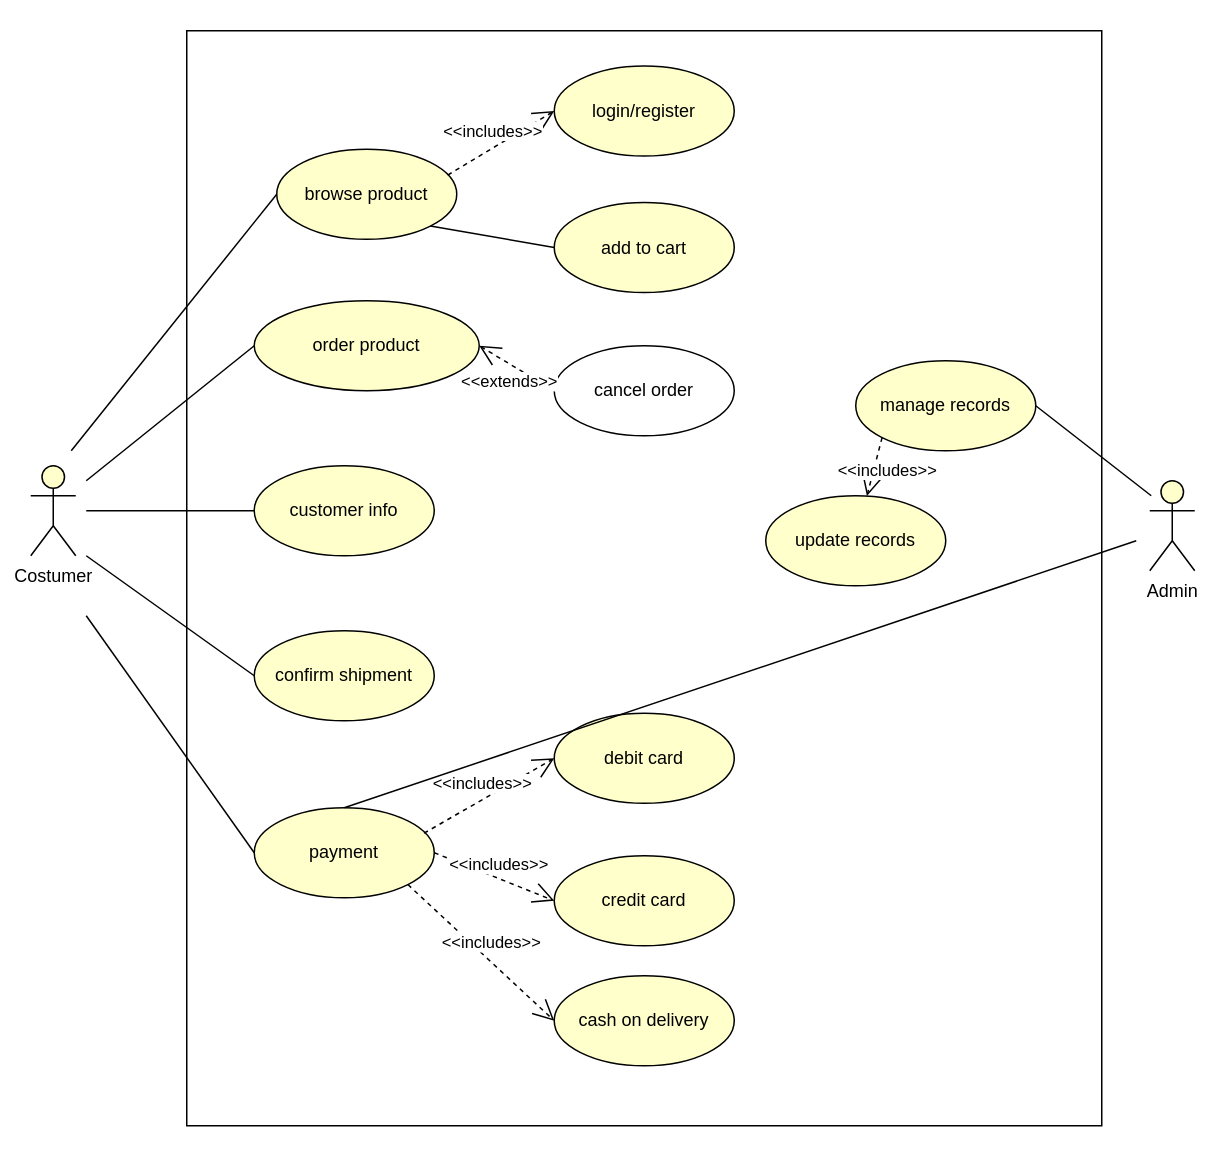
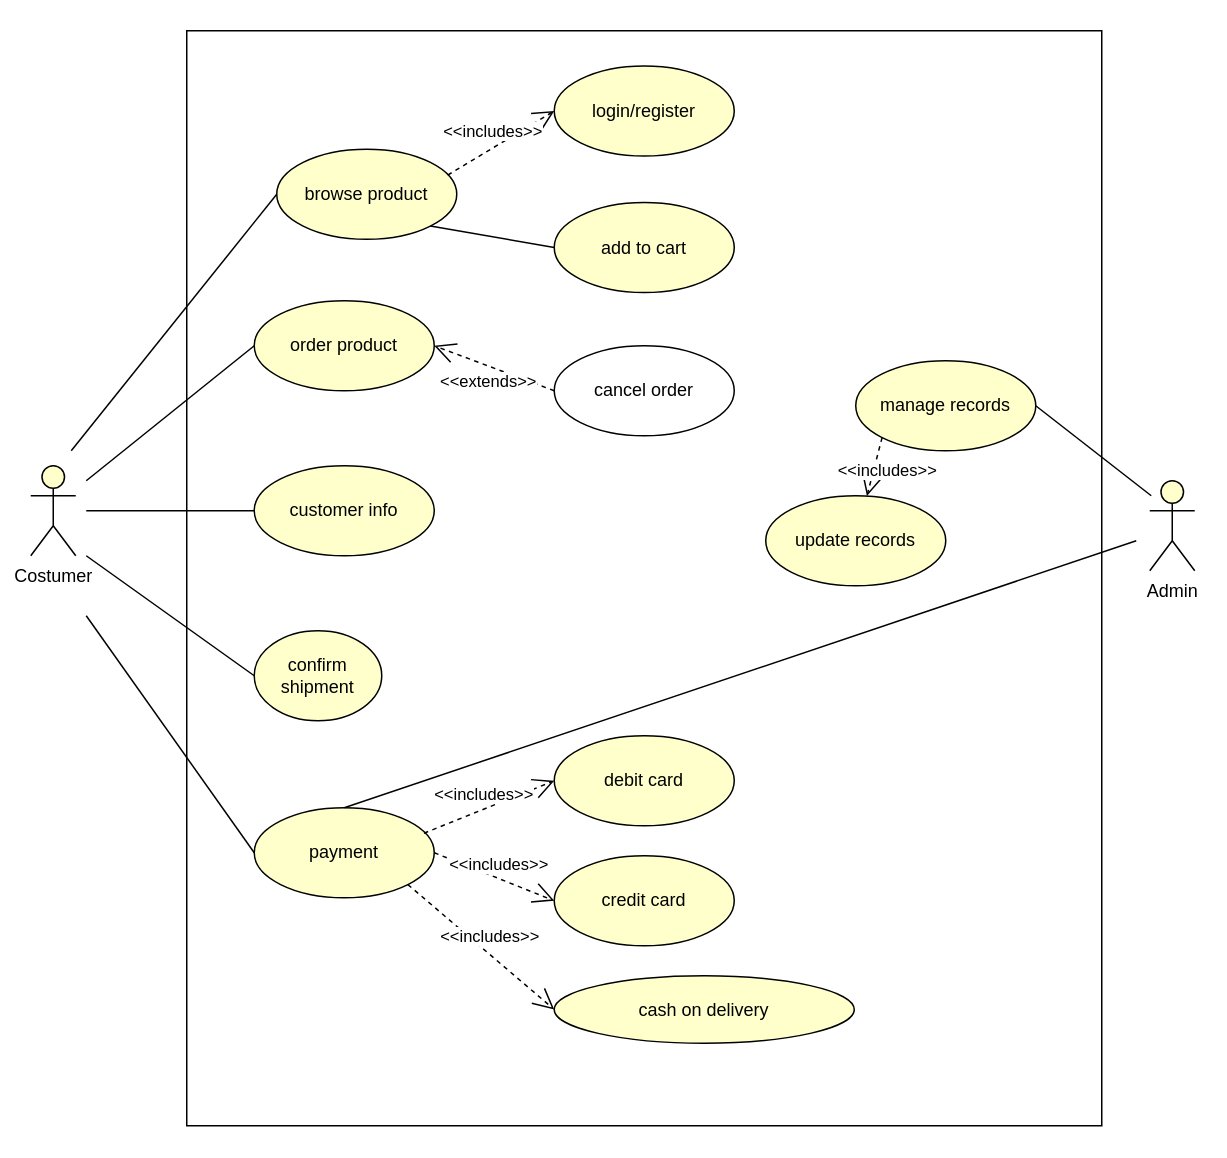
  <mxCell id="0" />
  <mxCell id="1" parent="0" />
  <mxCell id="2" value="Costumer" style="shape=umlActor;verticalLabelPosition=bottom;verticalAlign=top;html=1;outlineConnect=0;fillColor=#FFFFCC;" vertex="1" parent="1"><mxGeometry x="20" y="310" width="30" height="60" as="geometry" /></mxCell>
  <mxCell id="3" value="" style="rounded=0;whiteSpace=wrap;html=1;fillColor=#FFFFFF;" vertex="1" parent="1"><mxGeometry x="124" y="20" width="610" height="730" as="geometry" /></mxCell>
  <mxCell id="4" value="browse product" style="ellipse;whiteSpace=wrap;html=1;fillColor=#FFFFCC;" vertex="1" parent="1"><mxGeometry x="184" y="99" width="120" height="60" as="geometry" /></mxCell>
- <mxCell id="5" value="order product" style="ellipse;whiteSpace=wrap;html=1;fillColor=#FFFFCC;" vertex="1" parent="1"><mxGeometry x="169" y="200" width="150" height="60" as="geometry" /></mxCell>
+ <mxCell id="5" value="order product" style="ellipse;whiteSpace=wrap;html=1;fillColor=#FFFFCC;" vertex="1" parent="1"><mxGeometry x="169" y="200" width="120" height="60" as="geometry" /></mxCell>
  <mxCell id="6" value="customer info" style="ellipse;whiteSpace=wrap;html=1;fillColor=#FFFFCC;" vertex="1" parent="1"><mxGeometry x="169" y="310" width="120" height="60" as="geometry" /></mxCell>
- <mxCell id="7" value="confirm shipment" style="ellipse;whiteSpace=wrap;html=1;fillColor=#FFFFCC;" vertex="1" parent="1"><mxGeometry x="169" y="420" width="120" height="60" as="geometry" /></mxCell>
+ <mxCell id="7" value="confirm shipment" style="ellipse;whiteSpace=wrap;html=1;fillColor=#FFFFCC;" vertex="1" parent="1"><mxGeometry x="169" y="420" width="85" height="60" as="geometry" /></mxCell>
  <mxCell id="8" value="login/register" style="ellipse;whiteSpace=wrap;html=1;fillColor=#FFFFCC;" vertex="1" parent="1"><mxGeometry x="369" y="43.5" width="120" height="60" as="geometry" /></mxCell>
  <mxCell id="9" value="add to cart" style="ellipse;whiteSpace=wrap;html=1;fillColor=#FFFFCC;" vertex="1" parent="1"><mxGeometry x="369" y="134.5" width="120" height="60" as="geometry" /></mxCell>
  <mxCell id="10" value="cancel order" style="ellipse;whiteSpace=wrap;html=1;fillColor=#ffffff;" vertex="1" parent="1"><mxGeometry x="369" y="230" width="120" height="60" as="geometry" /></mxCell>
  <mxCell id="11" value="payment" style="ellipse;whiteSpace=wrap;html=1;fillColor=#FFFFCC;" vertex="1" parent="1"><mxGeometry x="169" y="538" width="120" height="60" as="geometry" /></mxCell>
- <mxCell id="12" value="debit card" style="ellipse;whiteSpace=wrap;html=1;fillColor=#FFFFCC;" vertex="1" parent="1"><mxGeometry x="369" y="475" width="120" height="60" as="geometry" /></mxCell>
+ <mxCell id="12" value="debit card" style="ellipse;whiteSpace=wrap;html=1;fillColor=#FFFFCC;" vertex="1" parent="1"><mxGeometry x="369" y="490" width="120" height="60" as="geometry" /></mxCell>
  <mxCell id="13" value="credit card" style="ellipse;whiteSpace=wrap;html=1;fillColor=#FFFFCC;" vertex="1" parent="1"><mxGeometry x="369" y="570" width="120" height="60" as="geometry" /></mxCell>
- <mxCell id="14" value="cash on delivery" style="ellipse;whiteSpace=wrap;html=1;fillColor=#FFFFCC;" vertex="1" parent="1"><mxGeometry x="369" y="650" width="120" height="60" as="geometry" /></mxCell>
+ <mxCell id="14" value="cash on delivery" style="ellipse;whiteSpace=wrap;html=1;fillColor=#FFFFCC;" vertex="1" parent="1"><mxGeometry x="369" y="650" width="200" height="45" as="geometry" /></mxCell>
  <mxCell id="15" value="manage records" style="ellipse;whiteSpace=wrap;html=1;fillColor=#FFFFCC;" vertex="1" parent="1"><mxGeometry x="570" y="240" width="120" height="60" as="geometry" /></mxCell>
  <mxCell id="16" value="update records" style="ellipse;whiteSpace=wrap;html=1;fillColor=#FFFFCC;" vertex="1" parent="1"><mxGeometry x="510" y="330" width="120" height="60" as="geometry" /></mxCell>
  <mxCell id="17" value="Admin" style="shape=umlActor;verticalLabelPosition=bottom;verticalAlign=top;html=1;outlineConnect=0;fillColor=#FFFFCC;direction=east;" vertex="1" parent="1"><mxGeometry x="766" y="320" width="30" height="60" as="geometry" /></mxCell>
  <mxCell id="18" value="&amp;lt;&amp;lt;includes&amp;gt;&amp;gt;" style="endArrow=open;endSize=12;dashed=1;html=1;rounded=0;exitX=0.943;exitY=0.283;exitDx=0;exitDy=0;exitPerimeter=0;entryX=0;entryY=0.5;entryDx=0;entryDy=0;" edge="1" parent="1" source="11" target="12"><mxGeometry y="9" width="160" relative="1" as="geometry"><mxPoint x="847" y="368.57" as="sourcePoint" /><mxPoint x="1007" y="368.57" as="targetPoint" /><Array as="points" /><mxPoint as="offset" /></mxGeometry></mxCell>
  <mxCell id="19" value="&amp;lt;&amp;lt;includes&amp;gt;&amp;gt;" style="endArrow=open;endSize=12;dashed=1;html=1;rounded=0;exitX=0.95;exitY=0.287;exitDx=0;exitDy=0;exitPerimeter=0;entryX=0;entryY=0.5;entryDx=0;entryDy=0;" edge="1" parent="1" source="4" target="8"><mxGeometry y="9" width="160" relative="1" as="geometry"><mxPoint x="867" y="440" as="sourcePoint" /><mxPoint x="1027" y="440" as="targetPoint" /><Array as="points" /><mxPoint as="offset" /></mxGeometry></mxCell>
  <mxCell id="20" value="&amp;lt;&amp;lt;includes&amp;gt;&amp;gt;" style="endArrow=open;endSize=12;dashed=1;html=1;rounded=0;exitX=1;exitY=1;exitDx=0;exitDy=0;entryX=0;entryY=0.5;entryDx=0;entryDy=0;" edge="1" parent="1" source="11" target="14"><mxGeometry y="9" width="160" relative="1" as="geometry"><mxPoint x="927" y="230" as="sourcePoint" /><mxPoint x="1087" y="230" as="targetPoint" /><Array as="points" /><mxPoint as="offset" /></mxGeometry></mxCell>
  <mxCell id="21" value="&amp;lt;&amp;lt;includes&amp;gt;&amp;gt;" style="endArrow=open;endSize=12;dashed=1;html=1;rounded=0;exitX=1;exitY=0.5;exitDx=0;exitDy=0;entryX=0;entryY=0.5;entryDx=0;entryDy=0;" edge="1" parent="1" source="11" target="13"><mxGeometry y="9" width="160" relative="1" as="geometry"><mxPoint x="957" y="274.69" as="sourcePoint" /><mxPoint x="1117" y="274.69" as="targetPoint" /><Array as="points" /><mxPoint as="offset" /></mxGeometry></mxCell>
  <mxCell id="22" value="&amp;lt;&amp;lt;extends&amp;gt;&amp;gt;" style="endArrow=open;endSize=12;dashed=1;html=1;rounded=0;entryX=1;entryY=0.5;entryDx=0;entryDy=0;exitX=0;exitY=0.5;exitDx=0;exitDy=0;" edge="1" parent="1" source="10" target="5"><mxGeometry y="10" width="160" relative="1" as="geometry"><mxPoint x="887" y="420" as="sourcePoint" /><mxPoint x="1047" y="420" as="targetPoint" /><mxPoint as="offset" /></mxGeometry></mxCell>
  <mxCell id="23" value="&amp;lt;&amp;lt;includes&amp;gt;&amp;gt;" style="endArrow=open;endSize=12;dashed=1;html=1;rounded=0;exitX=0;exitY=1;exitDx=0;exitDy=0;" edge="1" parent="1" source="15" target="16"><mxGeometry y="9" width="160" relative="1" as="geometry"><mxPoint x="293" y="116.22" as="sourcePoint" /><mxPoint x="379" y="83.5" as="targetPoint" /><Array as="points" /><mxPoint as="offset" /></mxGeometry></mxCell>
  <mxCell id="24" value="" style="endArrow=none;html=1;rounded=0;entryX=1;entryY=0.5;entryDx=0;entryDy=0;" edge="1" parent="1" target="15"><mxGeometry width="50" height="50" relative="1" as="geometry"><mxPoint x="767" y="330" as="sourcePoint" /><mxPoint x="697" y="280" as="targetPoint" /></mxGeometry></mxCell>
  <mxCell id="25" value="" style="endArrow=none;html=1;rounded=0;exitX=0.5;exitY=0;exitDx=0;exitDy=0;" edge="1" parent="1" source="11"><mxGeometry width="50" height="50" relative="1" as="geometry"><mxPoint x="737" y="310" as="sourcePoint" /><mxPoint x="757" y="360" as="targetPoint" /></mxGeometry></mxCell>
  <mxCell id="26" value="" style="endArrow=none;html=1;rounded=0;exitX=1;exitY=1;exitDx=0;exitDy=0;entryX=0;entryY=0.5;entryDx=0;entryDy=0;" edge="1" parent="1" source="4" target="9"><mxGeometry width="50" height="50" relative="1" as="geometry"><mxPoint x="547" y="450" as="sourcePoint" /><mxPoint x="597" y="400" as="targetPoint" /></mxGeometry></mxCell>
  <mxCell id="27" value="" style="endArrow=none;html=1;rounded=0;entryX=0;entryY=0.5;entryDx=0;entryDy=0;" edge="1" parent="1" target="4"><mxGeometry width="50" height="50" relative="1" as="geometry"><mxPoint x="47" y="300" as="sourcePoint" /><mxPoint x="597" y="230" as="targetPoint" /></mxGeometry></mxCell>
  <mxCell id="28" value="" style="endArrow=none;html=1;rounded=0;entryX=0;entryY=0.5;entryDx=0;entryDy=0;" edge="1" parent="1" target="5"><mxGeometry width="50" height="50" relative="1" as="geometry"><mxPoint x="57" y="320" as="sourcePoint" /><mxPoint x="357" y="220" as="targetPoint" /></mxGeometry></mxCell>
  <mxCell id="29" value="" style="endArrow=none;html=1;rounded=0;entryX=0;entryY=0.5;entryDx=0;entryDy=0;" edge="1" parent="1" target="6"><mxGeometry width="50" height="50" relative="1" as="geometry"><mxPoint x="57" y="340" as="sourcePoint" /><mxPoint x="357" y="220" as="targetPoint" /></mxGeometry></mxCell>
  <mxCell id="30" value="" style="endArrow=none;html=1;rounded=0;entryX=0;entryY=0.5;entryDx=0;entryDy=0;" edge="1" parent="1" target="7"><mxGeometry width="50" height="50" relative="1" as="geometry"><mxPoint x="57" y="370" as="sourcePoint" /><mxPoint x="297" y="380" as="targetPoint" /></mxGeometry></mxCell>
  <mxCell id="31" value="" style="endArrow=none;html=1;rounded=0;entryX=0;entryY=0.5;entryDx=0;entryDy=0;" edge="1" parent="1" target="11"><mxGeometry width="50" height="50" relative="1" as="geometry"><mxPoint x="57" y="410" as="sourcePoint" /><mxPoint x="297" y="380" as="targetPoint" /></mxGeometry></mxCell>
